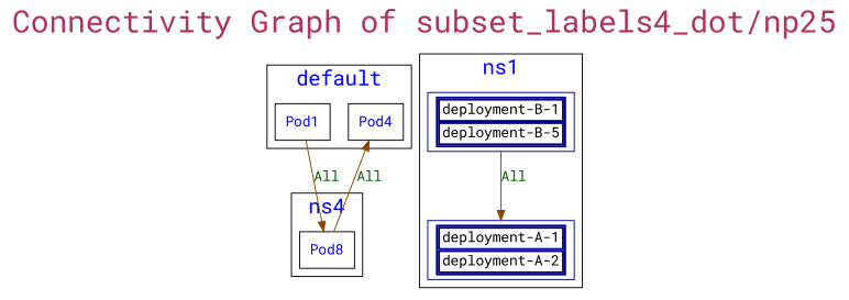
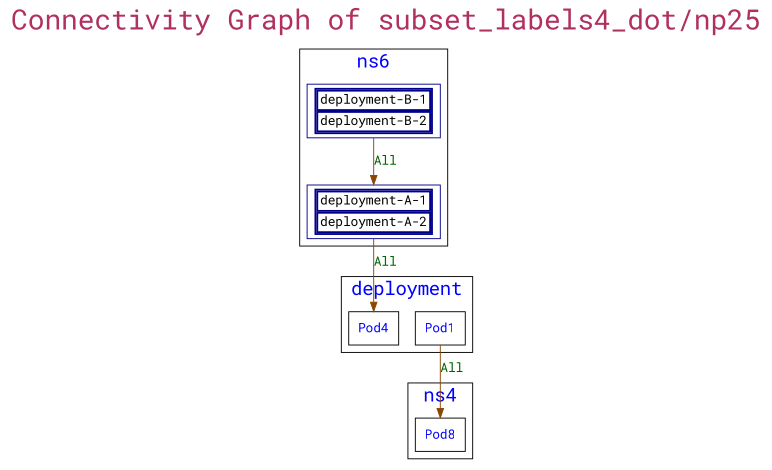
  digraph {
    fontcolor=maroon
    fontname="Roboto Mono"
    fontsize=30
    label="Connectivity Graph of subset_labels4_dot/np25"
    labelloc=t
    node [fontcolor=blue fontname="Roboto Mono" shape=box]
    edge [arrowhead=normal arrowtail=none color=darkorange4 dir=both fontcolor=darkgreen fontname="Roboto Mono"]
    n1 [label=<<table border="0" cellspacing="0"><tr><td>Pod1</td></tr></table>>]
    n2 [label=<<table border="0" cellspacing="0"><tr><td>Pod4</td></tr></table>>]
    n3 [color=blue4 label=<<table border="2" cellspacing="0"><tr><td>deployment-A-1</td></tr><tr><td>deployment-A-2</td></tr></table>> fontcolor=""]
-   n4 [color=blue4 label=<<table border="2" cellspacing="0"><tr><td>deployment-B-1</td></tr><tr><td>deployment-B-5</td></tr></table>> fontcolor=""]
+   n4 [color=blue4 label=<<table border="2" cellspacing="0"><tr><td>deployment-B-1</td></tr><tr><td>deployment-B-2</td></tr></table>> fontcolor=""]
    n5 [label=<<table border="0" cellspacing="0"><tr><td>Pod8</td></tr></table>>]
    subgraph cluster_1 {
      fontcolor=blue
      fontsize=20
-     label=default
+     label=deployment
      n1
      n2
    }
    subgraph cluster_2 {
      fontcolor=blue
      fontsize=20
-     label=ns1
+     label=ns6
      n3
      n4
    }
    subgraph cluster_3 {
      fontcolor=blue
      fontsize=20
      label=ns4
      n5
    }
    n1 -> n5 [label=All]
    n4 -> n3 [label=All]
-   n5 -> n2 [label=All]
+   n3 -> n2 [label=All]
  }
